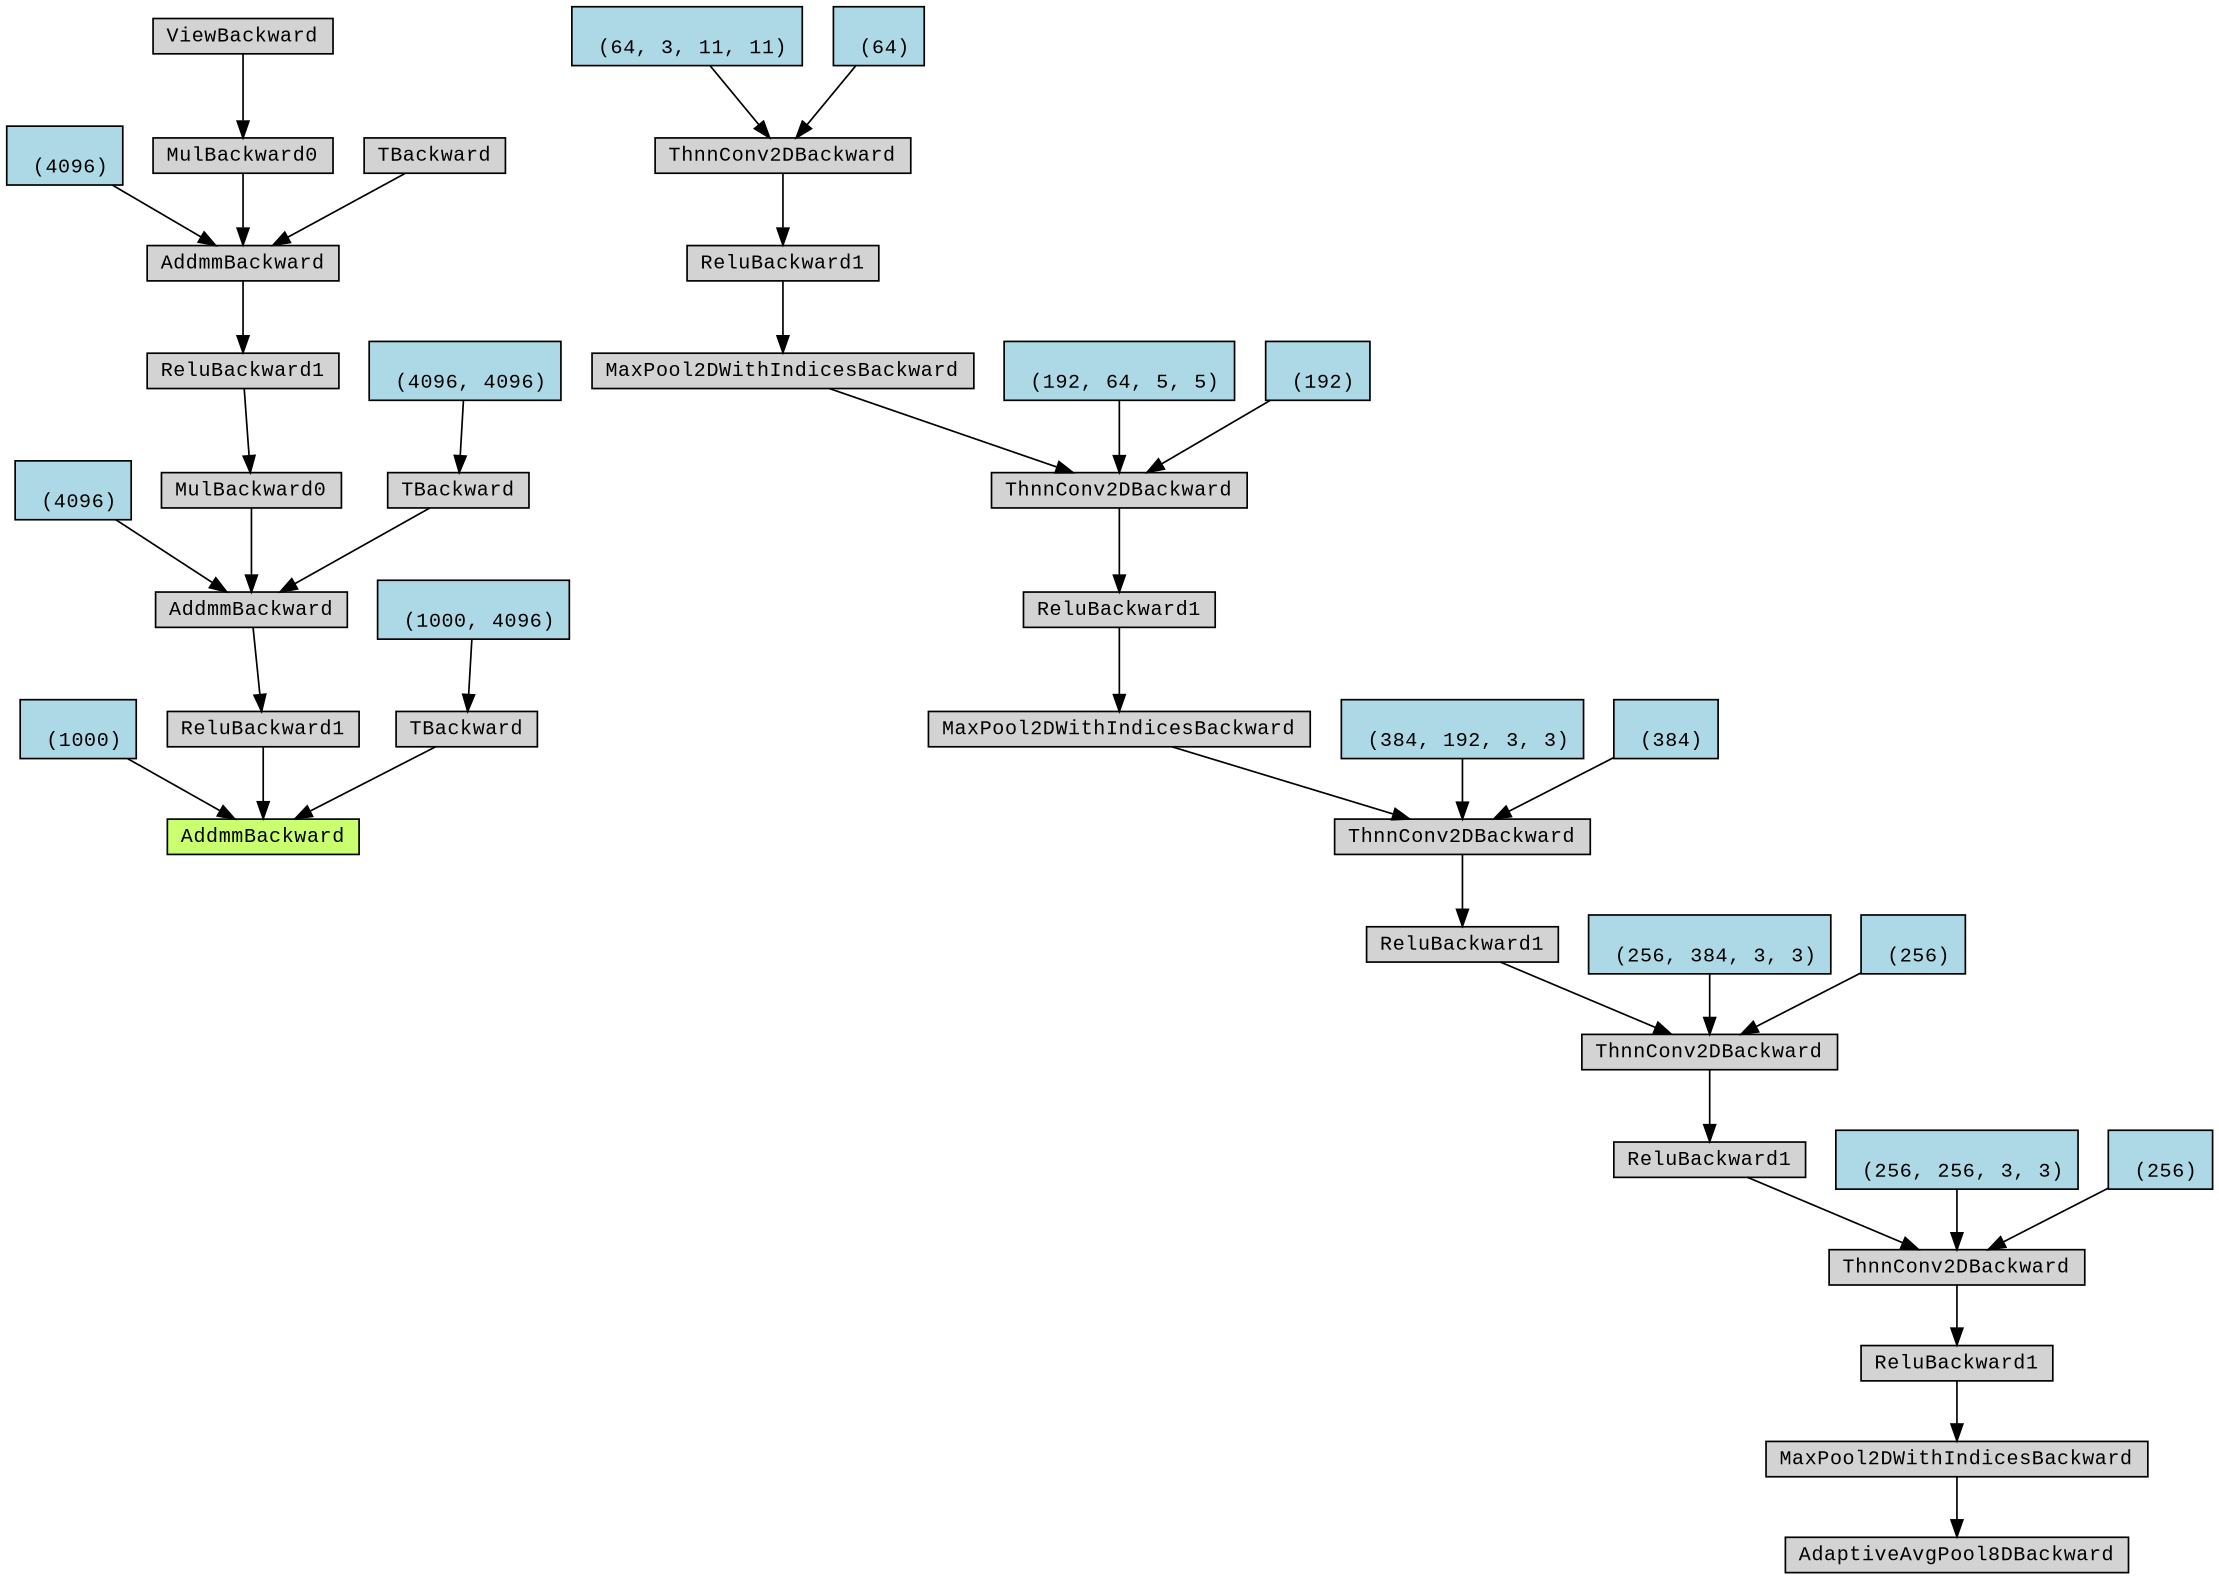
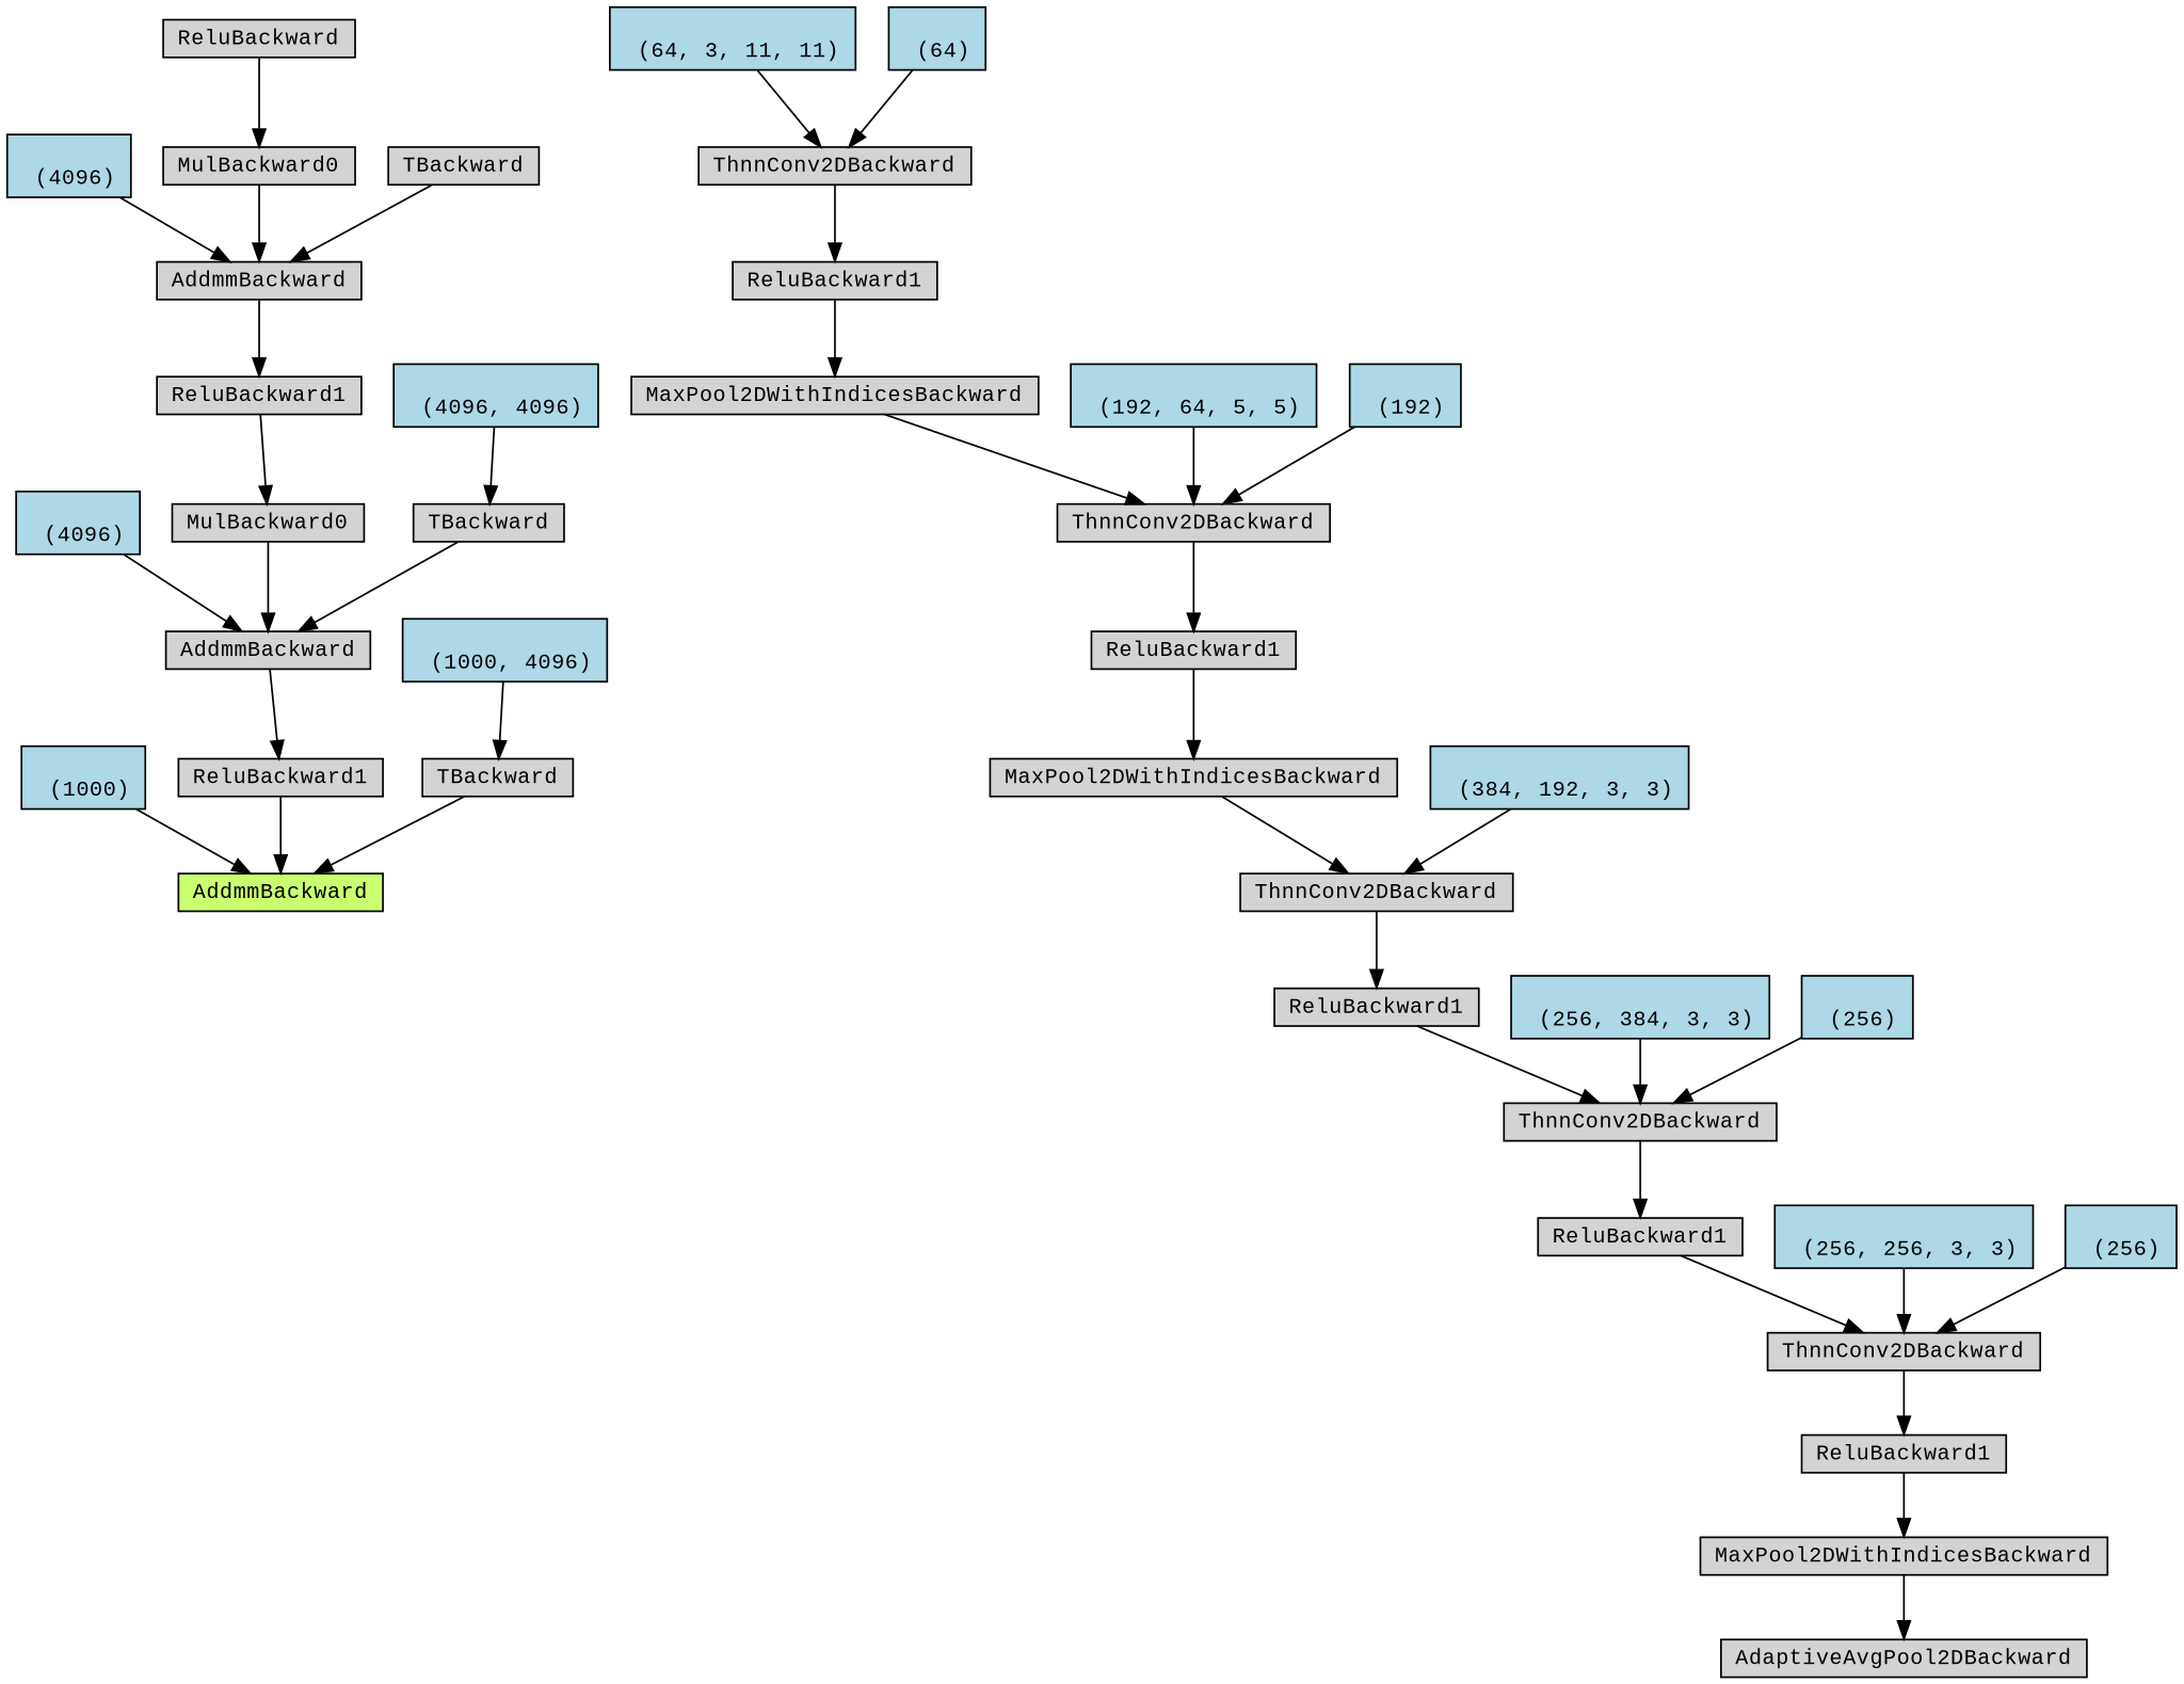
  digraph {
    fontname="Liberation Mono"
    node [align=left fontname="Liberation Mono" fontsize=12 ranksep=0.1 shape=box style=filled]
    edge [fontname="Liberation Mono"]
    n1 [fillcolor=darkolivegreen1 height=0.2 label=AddmmBackward]
    n2 [fillcolor=lightblue height=0.2 label="\n (1000)"]
    n3 [height=0.2 label=ReluBackward1]
    n4 [height=0.2 label=AddmmBackward]
    n5 [fillcolor=lightblue height=0.2 label="\n (4096)"]
    n6 [height=0.2 label=MulBackward0]
    n7 [height=0.2 label=ReluBackward1]
    n8 [height=0.2 label=AddmmBackward]
    n9 [fillcolor=lightblue height=0.2 label="\n (4096)"]
    n10 [height=0.2 label=MulBackward0]
-   n11 [height=0.2 label=ViewBackward]
-   n12 [height=0.2 label=AdaptiveAvgPool8DBackward]
+   n11 [height=0.2 label=ReluBackward]
+   n12 [height=0.2 label=AdaptiveAvgPool2DBackward]
    n13 [height=0.2 label=MaxPool2DWithIndicesBackward]
    n14 [height=0.2 label=ReluBackward1]
    n15 [height=0.2 label=ThnnConv2DBackward]
    n16 [height=0.2 label=ReluBackward1]
    n17 [height=0.2 label=ThnnConv2DBackward]
    n18 [height=0.2 label=ReluBackward1]
    n19 [height=0.2 label=ThnnConv2DBackward]
    n20 [height=0.2 label=MaxPool2DWithIndicesBackward]
    n21 [height=0.2 label=ReluBackward1]
    n22 [height=0.2 label=ThnnConv2DBackward]
    n23 [height=0.2 label=MaxPool2DWithIndicesBackward]
    n24 [height=0.2 label=ReluBackward1]
    n25 [height=0.2 label=ThnnConv2DBackward]
    n26 [fillcolor=lightblue height=0.2 label="\n (64, 3, 11, 11)"]
    n27 [fillcolor=lightblue height=0.2 label="\n (64)"]
    n28 [fillcolor=lightblue height=0.2 label="\n (192, 64, 5, 5)"]
    n29 [fillcolor=lightblue height=0.2 label="\n (192)"]
    n30 [fillcolor=lightblue height=0.2 label="\n (384, 192, 3, 3)"]
-   n31 [fillcolor=lightblue height=0.2 label="\n (384)"]
    n32 [fillcolor=lightblue height=0.2 label="\n (256, 384, 3, 3)"]
    n33 [fillcolor=lightblue height=0.2 label="\n (256)"]
    n34 [fillcolor=lightblue height=0.2 label="\n (256, 256, 3, 3)"]
    n35 [fillcolor=lightblue height=0.2 label="\n (256)"]
    n36 [height=0.2 label=TBackward]
    n37 [height=0.2 label=TBackward]
    n38 [fillcolor=lightblue height=0.2 label="\n (4096, 4096)"]
    n39 [height=0.2 label=TBackward]
    n40 [fillcolor=lightblue height=0.2 label="\n (1000, 4096)"]
    n2 -> n1
    n3 -> n1
    n4 -> n3
    n5 -> n4
    n6 -> n4
    n7 -> n6
    n8 -> n7
    n9 -> n8
    n10 -> n8
    n11 -> n10
    n13 -> n12
    n14 -> n13
    n15 -> n14
    n16 -> n15
    n17 -> n16
    n18 -> n17
    n19 -> n18
    n20 -> n19
    n21 -> n20
    n22 -> n21
    n23 -> n22
    n24 -> n23
    n25 -> n24
    n26 -> n25
    n27 -> n25
    n28 -> n22
    n29 -> n22
    n30 -> n19
-   n31 -> n19
    n32 -> n17
    n33 -> n17
    n34 -> n15
    n35 -> n15
    n36 -> n8
    n37 -> n4
    n38 -> n37
    n39 -> n1
    n40 -> n39
  }
